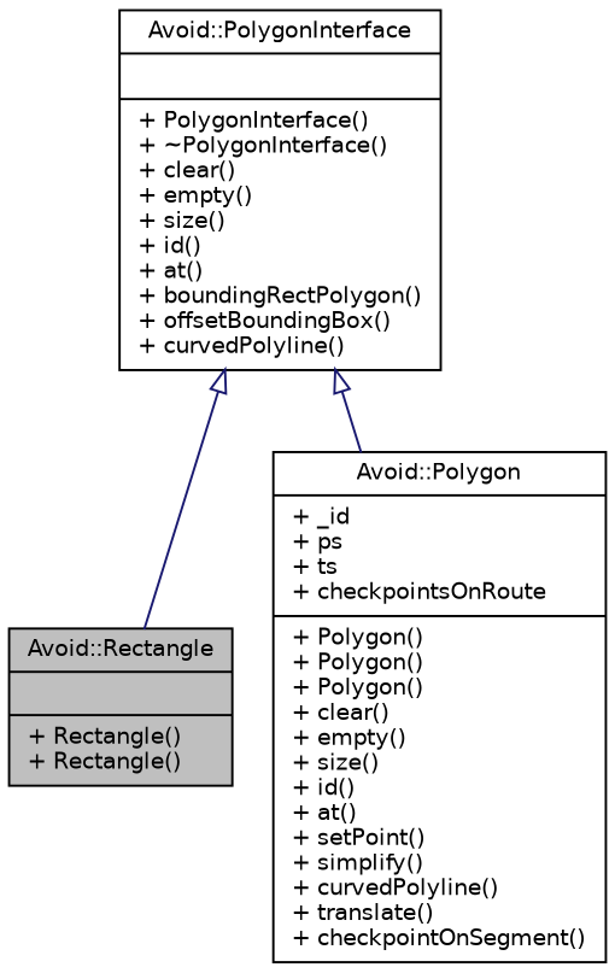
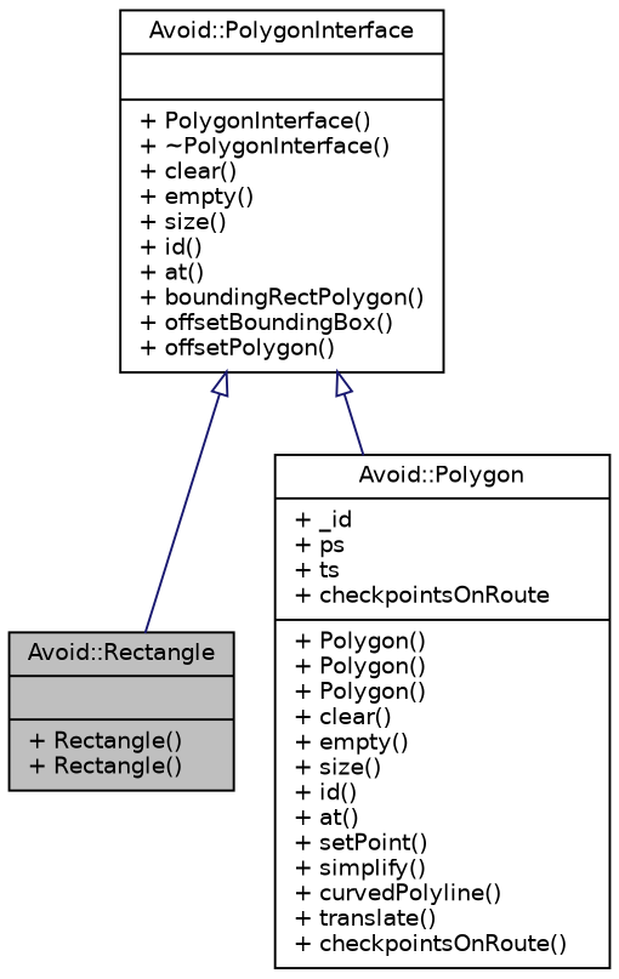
  digraph {
    node [color=black fillcolor=white fontname=Helvetica fontsize=10 shape=record style=filled]
    edge [arrowtail=onormal color=midnightblue dir=back fontname=Helvetica fontsize=10 labelfontname=Helvetica labelfontsize=10 style=solid]
    n1 [fillcolor=grey75 fontcolor=black height=0.2 label="{Avoid::Rectangle\n||+ Rectangle()\l+ Rectangle()\l}" width=0.4]
-   n2 [height=0.2 label="{Avoid::Polygon\n|+ _id\l+ ps\l+ ts\l+ checkpointsOnRoute\l|+ Polygon()\l+ Polygon()\l+ Polygon()\l+ clear()\l+ empty()\l+ size()\l+ id()\l+ at()\l+ setPoint()\l+ simplify()\l+ curvedPolyline()\l+ translate()\l+ checkpointOnSegment()\l}" width=0.4]
-   n3 [height=0.2 label="{Avoid::PolygonInterface\n||+ PolygonInterface()\l+ ~PolygonInterface()\l+ clear()\l+ empty()\l+ size()\l+ id()\l+ at()\l+ boundingRectPolygon()\l+ offsetBoundingBox()\l+ curvedPolyline()\l}" width=0.4]
+   n2 [height=0.2 label="{Avoid::Polygon\n|+ _id\l+ ps\l+ ts\l+ checkpointsOnRoute\l|+ Polygon()\l+ Polygon()\l+ Polygon()\l+ clear()\l+ empty()\l+ size()\l+ id()\l+ at()\l+ setPoint()\l+ simplify()\l+ curvedPolyline()\l+ translate()\l+ checkpointsOnRoute()\l}" width=0.4]
+   n3 [height=0.2 label="{Avoid::PolygonInterface\n||+ PolygonInterface()\l+ ~PolygonInterface()\l+ clear()\l+ empty()\l+ size()\l+ id()\l+ at()\l+ boundingRectPolygon()\l+ offsetBoundingBox()\l+ offsetPolygon()\l}" width=0.4]
    n3 -> n1
    n3 -> n2
  }
